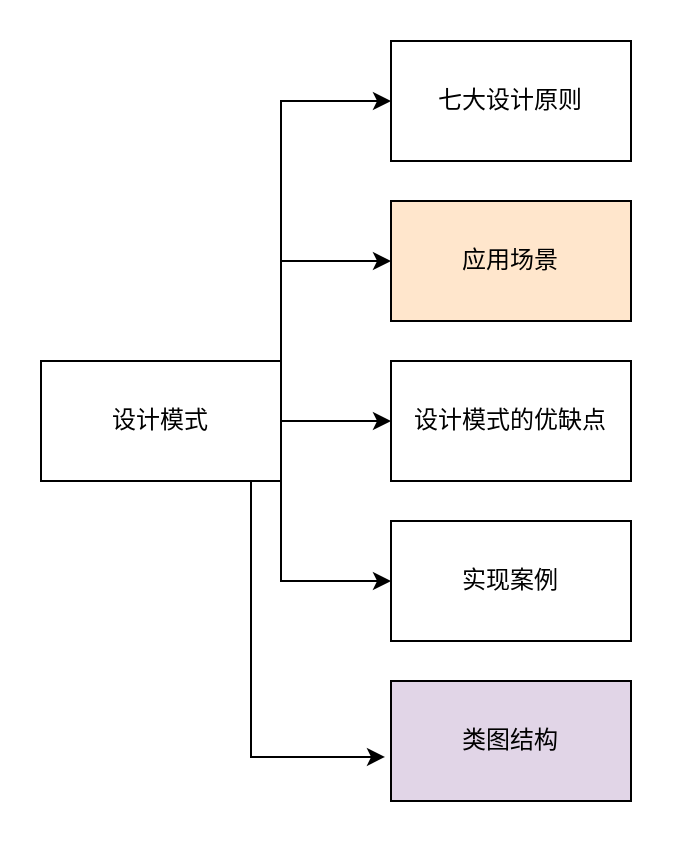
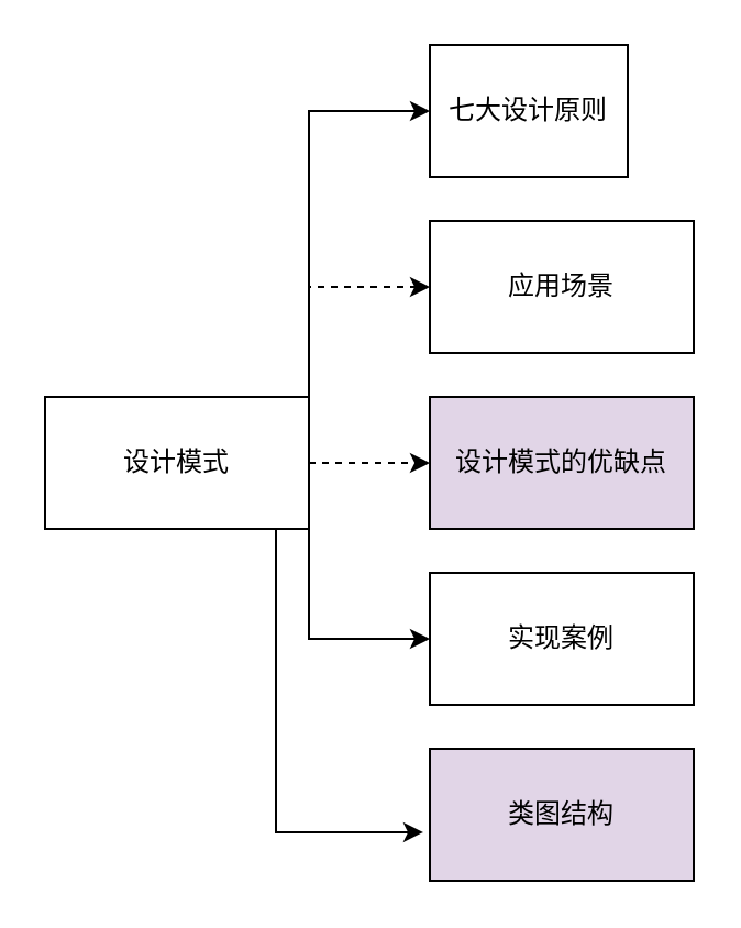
  <mxCell id="0" />
  <mxCell id="1" parent="0" />
  <mxCell id="2" style="edgeStyle=orthogonalEdgeStyle;rounded=0;orthogonalLoop=1;jettySize=auto;html=1;exitX=1;exitY=0;exitDx=0;exitDy=0;entryX=0;entryY=0.5;entryDx=0;entryDy=0;" edge="1" parent="1" source="7" target="8"><mxGeometry relative="1" as="geometry" /></mxCell>
- <mxCell id="3" style="edgeStyle=orthogonalEdgeStyle;rounded=0;orthogonalLoop=1;jettySize=auto;html=1;exitX=1;exitY=0;exitDx=0;exitDy=0;entryX=0;entryY=0.5;entryDx=0;entryDy=0;" edge="1" parent="1" source="7" target="9"><mxGeometry relative="1" as="geometry" /></mxCell>
- <mxCell id="4" style="edgeStyle=orthogonalEdgeStyle;rounded=0;orthogonalLoop=1;jettySize=auto;html=1;exitX=1;exitY=0.5;exitDx=0;exitDy=0;entryX=0;entryY=0.5;entryDx=0;entryDy=0;" edge="1" parent="1" source="7" target="10"><mxGeometry relative="1" as="geometry" /></mxCell>
+ <mxCell id="3" style="edgeStyle=orthogonalEdgeStyle;rounded=0;orthogonalLoop=1;jettySize=auto;html=1;exitX=1;exitY=0;exitDx=0;exitDy=0;entryX=0;entryY=0.5;entryDx=0;entryDy=0;dashed=1;" edge="1" parent="1" source="7" target="9"><mxGeometry relative="1" as="geometry" /></mxCell>
+ <mxCell id="4" style="edgeStyle=orthogonalEdgeStyle;rounded=0;orthogonalLoop=1;jettySize=auto;html=1;exitX=1;exitY=0.5;exitDx=0;exitDy=0;entryX=0;entryY=0.5;entryDx=0;entryDy=0;dashed=1;" edge="1" parent="1" source="7" target="10"><mxGeometry relative="1" as="geometry" /></mxCell>
  <mxCell id="5" style="edgeStyle=orthogonalEdgeStyle;rounded=0;orthogonalLoop=1;jettySize=auto;html=1;exitX=1;exitY=1;exitDx=0;exitDy=0;entryX=0;entryY=0.5;entryDx=0;entryDy=0;" edge="1" parent="1" source="7" target="11"><mxGeometry relative="1" as="geometry" /></mxCell>
  <mxCell id="6" style="edgeStyle=orthogonalEdgeStyle;rounded=0;orthogonalLoop=1;jettySize=auto;html=1;exitX=1;exitY=0.75;exitDx=0;exitDy=0;entryX=-0.025;entryY=0.633;entryDx=0;entryDy=0;entryPerimeter=0;" edge="1" parent="1" source="7" target="12"><mxGeometry relative="1" as="geometry"><Array as="points"><mxPoint x="125" y="378" /></Array></mxGeometry></mxCell>
  <mxCell id="7" value="设计模式" style="rounded=0;whiteSpace=wrap;html=1;" vertex="1" parent="1"><mxGeometry x="20" y="180" width="120" height="60" as="geometry" /></mxCell>
- <mxCell id="8" value="七大设计原则" style="whiteSpace=wrap;html=1;rounded=0;" vertex="1" parent="1"><mxGeometry x="195" y="20" width="120" height="60" as="geometry" /></mxCell>
- <mxCell id="9" value="应用场景" style="whiteSpace=wrap;html=1;rounded=0;fillColor=#ffe6cc;" vertex="1" parent="1"><mxGeometry x="195" y="100" width="120" height="60" as="geometry" /></mxCell>
- <mxCell id="10" value="设计模式的优缺点" style="whiteSpace=wrap;html=1;rounded=0;" vertex="1" parent="1"><mxGeometry x="195" y="180" width="120" height="60" as="geometry" /></mxCell>
+ <mxCell id="8" value="七大设计原则" style="whiteSpace=wrap;html=1;rounded=0;" vertex="1" parent="1"><mxGeometry x="195" y="20" width="90" height="60" as="geometry" /></mxCell>
+ <mxCell id="9" value="应用场景" style="whiteSpace=wrap;html=1;rounded=0;" vertex="1" parent="1"><mxGeometry x="195" y="100" width="120" height="60" as="geometry" /></mxCell>
+ <mxCell id="10" value="设计模式的优缺点" style="whiteSpace=wrap;html=1;rounded=0;fillColor=#e1d5e7;" vertex="1" parent="1"><mxGeometry x="195" y="180" width="120" height="60" as="geometry" /></mxCell>
  <mxCell id="11" value="实现案例" style="whiteSpace=wrap;html=1;rounded=0;" vertex="1" parent="1"><mxGeometry x="195" y="260" width="120" height="60" as="geometry" /></mxCell>
  <mxCell id="12" value="类图结构" style="whiteSpace=wrap;html=1;rounded=0;fillColor=#e1d5e7;" vertex="1" parent="1"><mxGeometry x="195" y="340" width="120" height="60" as="geometry" /></mxCell>
